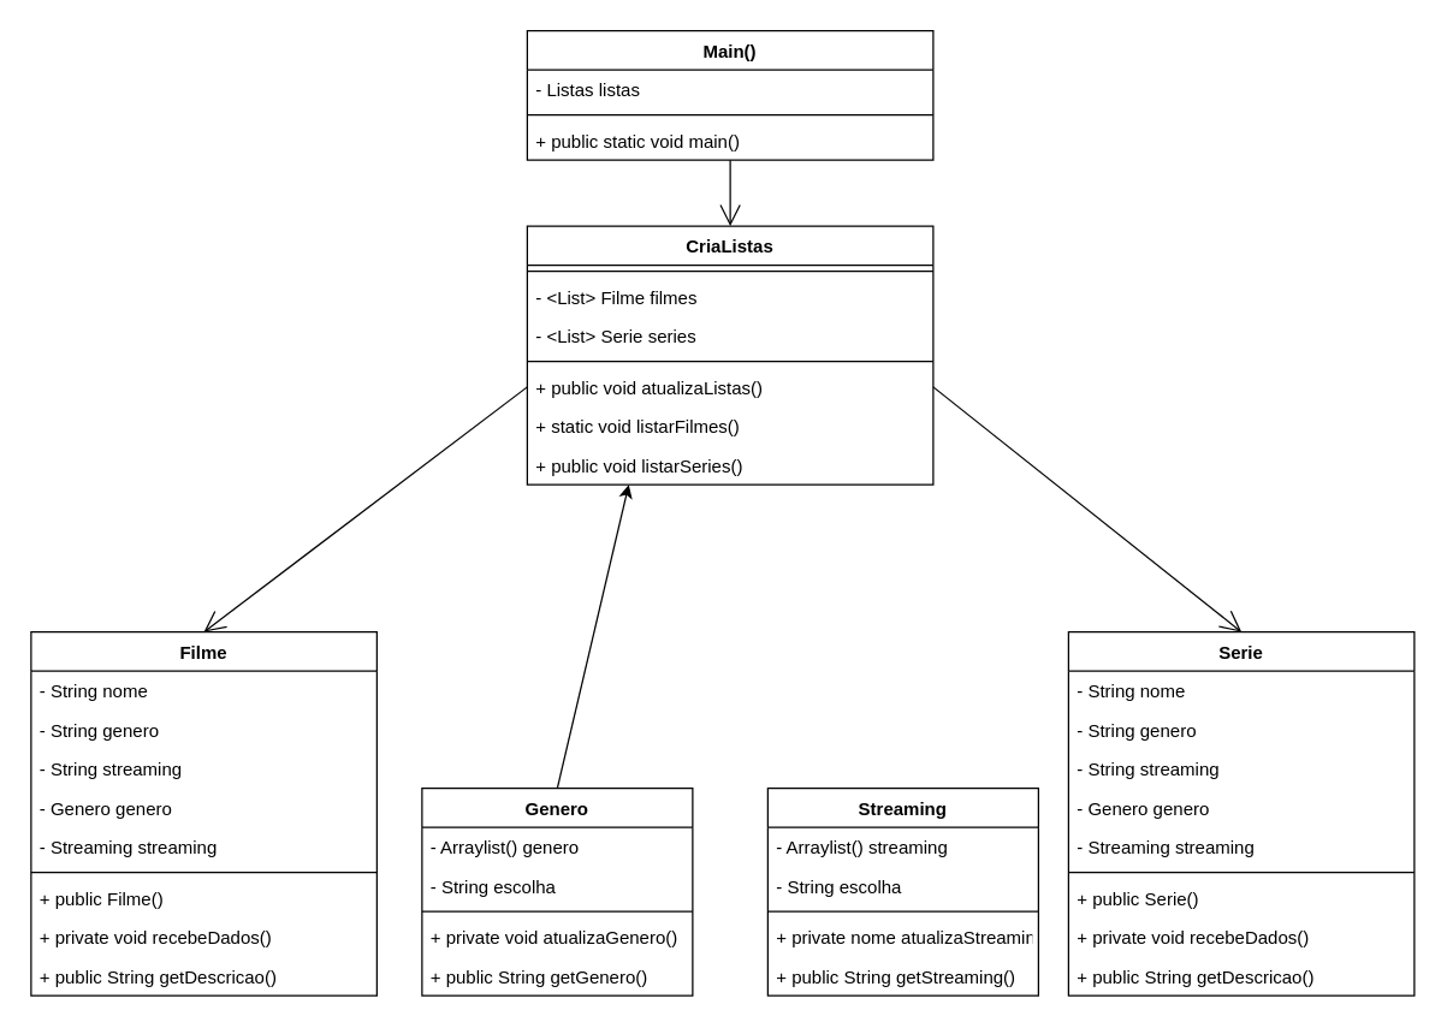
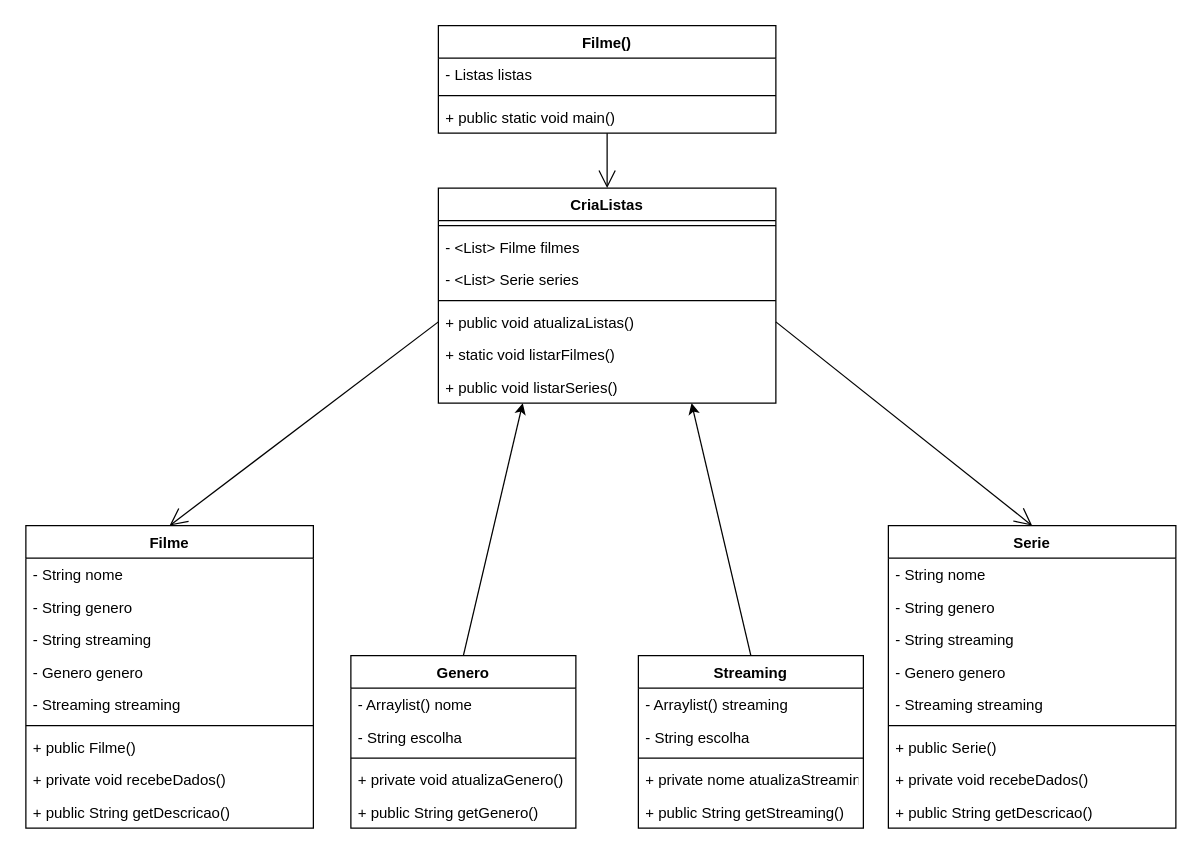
  <mxCell id="0" />
  <mxCell id="1" parent="0" />
- <mxCell id="2" value="Main()" style="swimlane;fontStyle=1;align=center;verticalAlign=top;childLayout=stackLayout;horizontal=1;startSize=26;horizontalStack=0;resizeParent=1;resizeParentMax=0;resizeLast=0;collapsible=1;marginBottom=0;" parent="1" vertex="1"><mxGeometry x="350" y="20" width="270" height="86" as="geometry" /></mxCell>
+ <mxCell id="2" value="Filme()" style="swimlane;fontStyle=1;align=center;verticalAlign=top;childLayout=stackLayout;horizontal=1;startSize=26;horizontalStack=0;resizeParent=1;resizeParentMax=0;resizeLast=0;collapsible=1;marginBottom=0;" parent="1" vertex="1"><mxGeometry x="350" y="20" width="270" height="86" as="geometry" /></mxCell>
  <mxCell id="3" value="- Listas listas" style="text;strokeColor=none;fillColor=none;align=left;verticalAlign=top;spacingLeft=4;spacingRight=4;overflow=hidden;rotatable=0;points=[[0,0.5],[1,0.5]];portConstraint=eastwest;" parent="2" vertex="1"><mxGeometry y="26" width="270" height="26" as="geometry" /></mxCell>
  <mxCell id="4" value="" style="line;strokeWidth=1;fillColor=none;align=left;verticalAlign=middle;spacingTop=-1;spacingLeft=3;spacingRight=3;rotatable=0;labelPosition=right;points=[];portConstraint=eastwest;strokeColor=inherit;" parent="2" vertex="1"><mxGeometry y="52" width="270" height="8" as="geometry" /></mxCell>
  <mxCell id="5" value="+ public static void main()" style="text;strokeColor=none;fillColor=none;align=left;verticalAlign=top;spacingLeft=4;spacingRight=4;overflow=hidden;rotatable=0;points=[[0,0.5],[1,0.5]];portConstraint=eastwest;" parent="2" vertex="1"><mxGeometry y="60" width="270" height="26" as="geometry" /></mxCell>
  <mxCell id="6" value="CriaListas" style="swimlane;fontStyle=1;align=center;verticalAlign=top;childLayout=stackLayout;horizontal=1;startSize=26;horizontalStack=0;resizeParent=1;resizeParentMax=0;resizeLast=0;collapsible=1;marginBottom=0;" parent="1" vertex="1"><mxGeometry x="350" y="150" width="270" height="172" as="geometry" /></mxCell>
  <mxCell id="7" value="" style="line;strokeWidth=1;fillColor=none;align=left;verticalAlign=middle;spacingTop=-1;spacingLeft=3;spacingRight=3;rotatable=0;labelPosition=right;points=[];portConstraint=eastwest;strokeColor=inherit;" parent="6" vertex="1"><mxGeometry y="26" width="270" height="8" as="geometry" /></mxCell>
  <mxCell id="8" value="- &lt;List&gt; Filme filmes" style="text;strokeColor=none;fillColor=none;align=left;verticalAlign=top;spacingLeft=4;spacingRight=4;overflow=hidden;rotatable=0;points=[[0,0.5],[1,0.5]];portConstraint=eastwest;" parent="6" vertex="1"><mxGeometry y="34" width="270" height="26" as="geometry" /></mxCell>
  <mxCell id="9" value="- &lt;List&gt; Serie series" style="text;strokeColor=none;fillColor=none;align=left;verticalAlign=top;spacingLeft=4;spacingRight=4;overflow=hidden;rotatable=0;points=[[0,0.5],[1,0.5]];portConstraint=eastwest;" parent="6" vertex="1"><mxGeometry y="60" width="270" height="26" as="geometry" /></mxCell>
  <mxCell id="10" value="" style="line;strokeWidth=1;fillColor=none;align=left;verticalAlign=middle;spacingTop=-1;spacingLeft=3;spacingRight=3;rotatable=0;labelPosition=right;points=[];portConstraint=eastwest;strokeColor=inherit;" parent="6" vertex="1"><mxGeometry y="86" width="270" height="8" as="geometry" /></mxCell>
  <mxCell id="11" value="+ public void atualizaListas()" style="text;strokeColor=none;fillColor=none;align=left;verticalAlign=top;spacingLeft=4;spacingRight=4;overflow=hidden;rotatable=0;points=[[0,0.5],[1,0.5]];portConstraint=eastwest;" parent="6" vertex="1"><mxGeometry y="94" width="270" height="26" as="geometry" /></mxCell>
  <mxCell id="12" value="+ static void listarFilmes()" style="text;strokeColor=none;fillColor=none;align=left;verticalAlign=top;spacingLeft=4;spacingRight=4;overflow=hidden;rotatable=0;points=[[0,0.5],[1,0.5]];portConstraint=eastwest;" parent="6" vertex="1"><mxGeometry y="120" width="270" height="26" as="geometry" /></mxCell>
  <mxCell id="13" value="+ public void listarSeries()" style="text;strokeColor=none;fillColor=none;align=left;verticalAlign=top;spacingLeft=4;spacingRight=4;overflow=hidden;rotatable=0;points=[[0,0.5],[1,0.5]];portConstraint=eastwest;" parent="6" vertex="1"><mxGeometry y="146" width="270" height="26" as="geometry" /></mxCell>
  <mxCell id="14" value="Filme" style="swimlane;fontStyle=1;align=center;verticalAlign=top;childLayout=stackLayout;horizontal=1;startSize=26;horizontalStack=0;resizeParent=1;resizeParentMax=0;resizeLast=0;collapsible=1;marginBottom=0;" parent="1" vertex="1"><mxGeometry x="20" y="420" width="230" height="242" as="geometry" /></mxCell>
  <mxCell id="15" value="- String nome" style="text;strokeColor=none;fillColor=none;align=left;verticalAlign=top;spacingLeft=4;spacingRight=4;overflow=hidden;rotatable=0;points=[[0,0.5],[1,0.5]];portConstraint=eastwest;" parent="14" vertex="1"><mxGeometry y="26" width="230" height="26" as="geometry" /></mxCell>
  <mxCell id="16" value="- String genero" style="text;strokeColor=none;fillColor=none;align=left;verticalAlign=top;spacingLeft=4;spacingRight=4;overflow=hidden;rotatable=0;points=[[0,0.5],[1,0.5]];portConstraint=eastwest;" parent="14" vertex="1"><mxGeometry y="52" width="230" height="26" as="geometry" /></mxCell>
  <mxCell id="17" value="- String streaming" style="text;strokeColor=none;fillColor=none;align=left;verticalAlign=top;spacingLeft=4;spacingRight=4;overflow=hidden;rotatable=0;points=[[0,0.5],[1,0.5]];portConstraint=eastwest;" parent="14" vertex="1"><mxGeometry y="78" width="230" height="26" as="geometry" /></mxCell>
  <mxCell id="18" value="- Genero genero" style="text;strokeColor=none;fillColor=none;align=left;verticalAlign=top;spacingLeft=4;spacingRight=4;overflow=hidden;rotatable=0;points=[[0,0.5],[1,0.5]];portConstraint=eastwest;" parent="14" vertex="1"><mxGeometry y="104" width="230" height="26" as="geometry" /></mxCell>
  <mxCell id="19" value="- Streaming streaming" style="text;strokeColor=none;fillColor=none;align=left;verticalAlign=top;spacingLeft=4;spacingRight=4;overflow=hidden;rotatable=0;points=[[0,0.5],[1,0.5]];portConstraint=eastwest;" parent="14" vertex="1"><mxGeometry y="130" width="230" height="26" as="geometry" /></mxCell>
  <mxCell id="20" value="" style="line;strokeWidth=1;fillColor=none;align=left;verticalAlign=middle;spacingTop=-1;spacingLeft=3;spacingRight=3;rotatable=0;labelPosition=right;points=[];portConstraint=eastwest;strokeColor=inherit;" parent="14" vertex="1"><mxGeometry y="156" width="230" height="8" as="geometry" /></mxCell>
  <mxCell id="21" value="+ public Filme()" style="text;strokeColor=none;fillColor=none;align=left;verticalAlign=top;spacingLeft=4;spacingRight=4;overflow=hidden;rotatable=0;points=[[0,0.5],[1,0.5]];portConstraint=eastwest;" parent="14" vertex="1"><mxGeometry y="164" width="230" height="26" as="geometry" /></mxCell>
  <mxCell id="22" value="+ private void recebeDados()" style="text;strokeColor=none;fillColor=none;align=left;verticalAlign=top;spacingLeft=4;spacingRight=4;overflow=hidden;rotatable=0;points=[[0,0.5],[1,0.5]];portConstraint=eastwest;" parent="14" vertex="1"><mxGeometry y="190" width="230" height="26" as="geometry" /></mxCell>
  <mxCell id="23" value="+ public String getDescricao()" style="text;strokeColor=none;fillColor=none;align=left;verticalAlign=top;spacingLeft=4;spacingRight=4;overflow=hidden;rotatable=0;points=[[0,0.5],[1,0.5]];portConstraint=eastwest;" parent="14" vertex="1"><mxGeometry y="216" width="230" height="26" as="geometry" /></mxCell>
  <mxCell id="24" value="Serie" style="swimlane;fontStyle=1;align=center;verticalAlign=top;childLayout=stackLayout;horizontal=1;startSize=26;horizontalStack=0;resizeParent=1;resizeParentMax=0;resizeLast=0;collapsible=1;marginBottom=0;" parent="1" vertex="1"><mxGeometry x="710" y="420" width="230" height="242" as="geometry" /></mxCell>
  <mxCell id="25" value="- String nome" style="text;strokeColor=none;fillColor=none;align=left;verticalAlign=top;spacingLeft=4;spacingRight=4;overflow=hidden;rotatable=0;points=[[0,0.5],[1,0.5]];portConstraint=eastwest;" parent="24" vertex="1"><mxGeometry y="26" width="230" height="26" as="geometry" /></mxCell>
  <mxCell id="26" value="- String genero" style="text;strokeColor=none;fillColor=none;align=left;verticalAlign=top;spacingLeft=4;spacingRight=4;overflow=hidden;rotatable=0;points=[[0,0.5],[1,0.5]];portConstraint=eastwest;" parent="24" vertex="1"><mxGeometry y="52" width="230" height="26" as="geometry" /></mxCell>
  <mxCell id="27" value="- String streaming" style="text;strokeColor=none;fillColor=none;align=left;verticalAlign=top;spacingLeft=4;spacingRight=4;overflow=hidden;rotatable=0;points=[[0,0.5],[1,0.5]];portConstraint=eastwest;" parent="24" vertex="1"><mxGeometry y="78" width="230" height="26" as="geometry" /></mxCell>
  <mxCell id="28" value="- Genero genero" style="text;strokeColor=none;fillColor=none;align=left;verticalAlign=top;spacingLeft=4;spacingRight=4;overflow=hidden;rotatable=0;points=[[0,0.5],[1,0.5]];portConstraint=eastwest;" parent="24" vertex="1"><mxGeometry y="104" width="230" height="26" as="geometry" /></mxCell>
  <mxCell id="29" value="- Streaming streaming" style="text;strokeColor=none;fillColor=none;align=left;verticalAlign=top;spacingLeft=4;spacingRight=4;overflow=hidden;rotatable=0;points=[[0,0.5],[1,0.5]];portConstraint=eastwest;" parent="24" vertex="1"><mxGeometry y="130" width="230" height="26" as="geometry" /></mxCell>
  <mxCell id="30" value="" style="line;strokeWidth=1;fillColor=none;align=left;verticalAlign=middle;spacingTop=-1;spacingLeft=3;spacingRight=3;rotatable=0;labelPosition=right;points=[];portConstraint=eastwest;strokeColor=inherit;" parent="24" vertex="1"><mxGeometry y="156" width="230" height="8" as="geometry" /></mxCell>
  <mxCell id="31" value="+ public Serie()" style="text;strokeColor=none;fillColor=none;align=left;verticalAlign=top;spacingLeft=4;spacingRight=4;overflow=hidden;rotatable=0;points=[[0,0.5],[1,0.5]];portConstraint=eastwest;" parent="24" vertex="1"><mxGeometry y="164" width="230" height="26" as="geometry" /></mxCell>
  <mxCell id="32" value="+ private void recebeDados()" style="text;strokeColor=none;fillColor=none;align=left;verticalAlign=top;spacingLeft=4;spacingRight=4;overflow=hidden;rotatable=0;points=[[0,0.5],[1,0.5]];portConstraint=eastwest;" parent="24" vertex="1"><mxGeometry y="190" width="230" height="26" as="geometry" /></mxCell>
  <mxCell id="33" value="+ public String getDescricao()" style="text;strokeColor=none;fillColor=none;align=left;verticalAlign=top;spacingLeft=4;spacingRight=4;overflow=hidden;rotatable=0;points=[[0,0.5],[1,0.5]];portConstraint=eastwest;" parent="24" vertex="1"><mxGeometry y="216" width="230" height="26" as="geometry" /></mxCell>
  <mxCell id="34" value="" style="endArrow=open;endFill=1;endSize=12;html=1;rounded=0;exitX=0.5;exitY=1;exitDx=0;exitDy=0;entryX=0.5;entryY=0;entryDx=0;entryDy=0;" parent="1" source="2" target="6" edge="1"><mxGeometry width="160" relative="1" as="geometry"><mxPoint x="480" y="130" as="sourcePoint" /><mxPoint x="640" y="130" as="targetPoint" /></mxGeometry></mxCell>
  <mxCell id="35" value="" style="endArrow=open;endFill=1;endSize=12;html=1;rounded=0;entryX=0.5;entryY=0;entryDx=0;entryDy=0;exitX=0;exitY=0.5;exitDx=0;exitDy=0;" parent="1" target="14" edge="1"><mxGeometry width="160" relative="1" as="geometry"><mxPoint x="350" y="257" as="sourcePoint" /><mxPoint x="600" y="440" as="targetPoint" /></mxGeometry></mxCell>
  <mxCell id="36" value="" style="endArrow=open;endFill=1;endSize=12;html=1;rounded=0;entryX=0.5;entryY=0;entryDx=0;entryDy=0;exitX=1;exitY=0.5;exitDx=0;exitDy=0;" parent="1" target="24" edge="1"><mxGeometry width="160" relative="1" as="geometry"><mxPoint x="620" y="257" as="sourcePoint" /><mxPoint x="740" y="420" as="targetPoint" /></mxGeometry></mxCell>
  <mxCell id="37" value="Genero" style="swimlane;fontStyle=1;align=center;verticalAlign=top;childLayout=stackLayout;horizontal=1;startSize=26;horizontalStack=0;resizeParent=1;resizeParentMax=0;resizeLast=0;collapsible=1;marginBottom=0;" parent="1" vertex="1"><mxGeometry x="280" y="524" width="180" height="138" as="geometry" /></mxCell>
- <mxCell id="38" value="- Arraylist() genero" style="text;strokeColor=none;fillColor=none;align=left;verticalAlign=top;spacingLeft=4;spacingRight=4;overflow=hidden;rotatable=0;points=[[0,0.5],[1,0.5]];portConstraint=eastwest;" parent="37" vertex="1"><mxGeometry y="26" width="180" height="26" as="geometry" /></mxCell>
+ <mxCell id="38" value="- Arraylist() nome" style="text;strokeColor=none;fillColor=none;align=left;verticalAlign=top;spacingLeft=4;spacingRight=4;overflow=hidden;rotatable=0;points=[[0,0.5],[1,0.5]];portConstraint=eastwest;" parent="37" vertex="1"><mxGeometry y="26" width="180" height="26" as="geometry" /></mxCell>
  <mxCell id="39" value="- String escolha" style="text;strokeColor=none;fillColor=none;align=left;verticalAlign=top;spacingLeft=4;spacingRight=4;overflow=hidden;rotatable=0;points=[[0,0.5],[1,0.5]];portConstraint=eastwest;" parent="37" vertex="1"><mxGeometry y="52" width="180" height="26" as="geometry" /></mxCell>
  <mxCell id="40" value="" style="line;strokeWidth=1;fillColor=none;align=left;verticalAlign=middle;spacingTop=-1;spacingLeft=3;spacingRight=3;rotatable=0;labelPosition=right;points=[];portConstraint=eastwest;strokeColor=inherit;" parent="37" vertex="1"><mxGeometry y="78" width="180" height="8" as="geometry" /></mxCell>
  <mxCell id="41" value="+ private void atualizaGenero()" style="text;strokeColor=none;fillColor=none;align=left;verticalAlign=top;spacingLeft=4;spacingRight=4;overflow=hidden;rotatable=0;points=[[0,0.5],[1,0.5]];portConstraint=eastwest;" parent="37" vertex="1"><mxGeometry y="86" width="180" height="26" as="geometry" /></mxCell>
  <mxCell id="42" value="+ public String getGenero()" style="text;strokeColor=none;fillColor=none;align=left;verticalAlign=top;spacingLeft=4;spacingRight=4;overflow=hidden;rotatable=0;points=[[0,0.5],[1,0.5]];portConstraint=eastwest;" parent="37" vertex="1"><mxGeometry y="112" width="180" height="26" as="geometry" /></mxCell>
  <mxCell id="43" value="Streaming" style="swimlane;fontStyle=1;align=center;verticalAlign=top;childLayout=stackLayout;horizontal=1;startSize=26;horizontalStack=0;resizeParent=1;resizeParentMax=0;resizeLast=0;collapsible=1;marginBottom=0;" parent="1" vertex="1"><mxGeometry x="510" y="524" width="180" height="138" as="geometry" /></mxCell>
  <mxCell id="44" value="- Arraylist() streaming" style="text;strokeColor=none;fillColor=none;align=left;verticalAlign=top;spacingLeft=4;spacingRight=4;overflow=hidden;rotatable=0;points=[[0,0.5],[1,0.5]];portConstraint=eastwest;" parent="43" vertex="1"><mxGeometry y="26" width="180" height="26" as="geometry" /></mxCell>
  <mxCell id="45" value="- String escolha" style="text;strokeColor=none;fillColor=none;align=left;verticalAlign=top;spacingLeft=4;spacingRight=4;overflow=hidden;rotatable=0;points=[[0,0.5],[1,0.5]];portConstraint=eastwest;" parent="43" vertex="1"><mxGeometry y="52" width="180" height="26" as="geometry" /></mxCell>
  <mxCell id="46" value="" style="line;strokeWidth=1;fillColor=none;align=left;verticalAlign=middle;spacingTop=-1;spacingLeft=3;spacingRight=3;rotatable=0;labelPosition=right;points=[];portConstraint=eastwest;strokeColor=inherit;" parent="43" vertex="1"><mxGeometry y="78" width="180" height="8" as="geometry" /></mxCell>
  <mxCell id="47" value="+ private nome atualizaStreaming()" style="text;strokeColor=none;fillColor=none;align=left;verticalAlign=top;spacingLeft=4;spacingRight=4;overflow=hidden;rotatable=0;points=[[0,0.5],[1,0.5]];portConstraint=eastwest;" parent="43" vertex="1"><mxGeometry y="86" width="180" height="26" as="geometry" /></mxCell>
  <mxCell id="48" value="+ public String getStreaming()" style="text;strokeColor=none;fillColor=none;align=left;verticalAlign=top;spacingLeft=4;spacingRight=4;overflow=hidden;rotatable=0;points=[[0,0.5],[1,0.5]];portConstraint=eastwest;" parent="43" vertex="1"><mxGeometry y="112" width="180" height="26" as="geometry" /></mxCell>
  <mxCell id="49" value="" style="endArrow=classic;html=1;rounded=0;exitX=0.5;exitY=0;exitDx=0;exitDy=0;entryX=0.25;entryY=1;entryDx=0;entryDy=0;" parent="1" source="37" target="6" edge="1"><mxGeometry width="50" height="50" relative="1" as="geometry"><mxPoint x="450" y="460" as="sourcePoint" /><mxPoint x="500" y="410" as="targetPoint" /></mxGeometry></mxCell>
+ <mxCell id="50" value="" style="endArrow=classic;html=1;rounded=0;exitX=0.5;exitY=0;exitDx=0;exitDy=0;entryX=0.75;entryY=1;entryDx=0;entryDy=0;" parent="1" source="43" target="6" edge="1"><mxGeometry width="50" height="50" relative="1" as="geometry"><mxPoint x="600" y="460" as="sourcePoint" /><mxPoint x="650" y="410" as="targetPoint" /></mxGeometry></mxCell>
